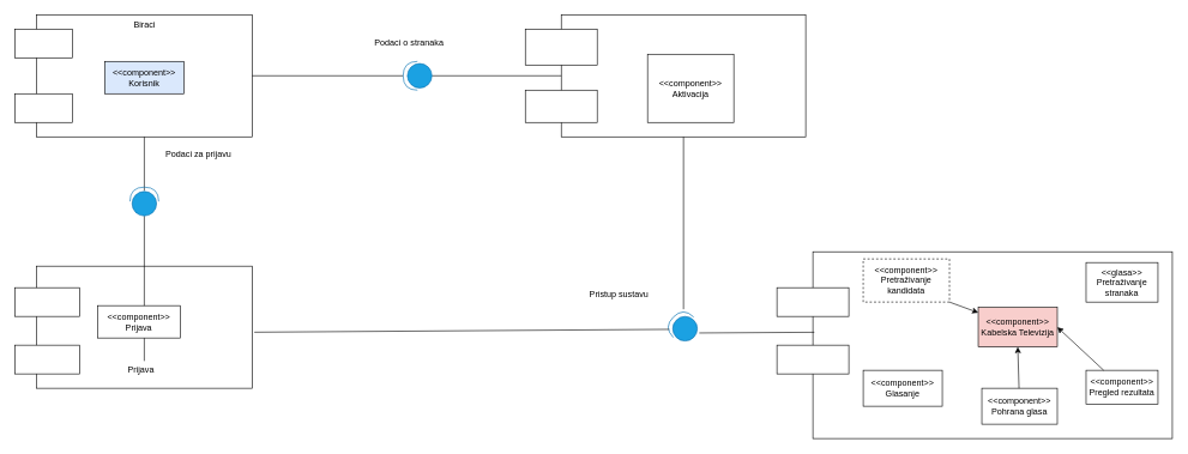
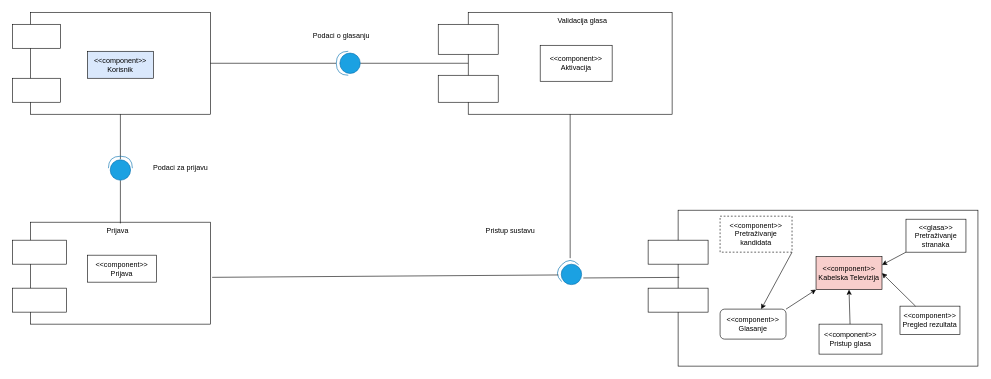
  <mxCell id="0" />
  <mxCell id="1" parent="0" />
  <mxCell id="2" value="" style="rounded=0;whiteSpace=wrap;html=1;" parent="1" vertex="1"><mxGeometry x="50" y="20" width="300" height="170" as="geometry" /></mxCell>
  <mxCell id="3" value="" style="rounded=0;whiteSpace=wrap;html=1;" parent="1" vertex="1"><mxGeometry x="20" y="40" width="80" height="40" as="geometry" /></mxCell>
  <mxCell id="4" value="" style="rounded=0;whiteSpace=wrap;html=1;" parent="1" vertex="1"><mxGeometry x="20" y="130" width="80" height="40" as="geometry" /></mxCell>
  <mxCell id="5" value="&amp;lt;&amp;lt;component&amp;gt;&amp;gt;&lt;br&gt;Korisnik" style="rounded=0;whiteSpace=wrap;html=1;fillColor=#dae8fc;" parent="1" vertex="1"><mxGeometry x="145" y="85" width="110" height="45" as="geometry" /></mxCell>
- <mxCell id="6" value="Biraci" style="text;html=1;align=center;verticalAlign=middle;resizable=0;points=[];autosize=1;strokeColor=none;fillColor=none;" parent="1" vertex="1"><mxGeometry x="175" y="20" width="50" height="30" as="geometry" /></mxCell>
  <mxCell id="7" value="" style="rounded=0;whiteSpace=wrap;html=1;" parent="1" vertex="1"><mxGeometry x="50" y="370" width="300" height="170" as="geometry" /></mxCell>
  <mxCell id="8" value="" style="endArrow=none;html=1;rounded=0;entryX=0.5;entryY=1;entryDx=0;entryDy=0;exitX=1;exitY=0.5;exitDx=0;exitDy=0;exitPerimeter=0;" parent="1" target="2" edge="1"><mxGeometry width="50" height="50" relative="1" as="geometry"><mxPoint x="200" y="265" as="sourcePoint" /><mxPoint x="320" y="260" as="targetPoint" /></mxGeometry></mxCell>
  <mxCell id="9" value="" style="endArrow=none;html=1;rounded=0;entryX=0;entryY=0.5;entryDx=0;entryDy=0;entryPerimeter=0;exitX=0.583;exitY=0.067;exitDx=0;exitDy=0;exitPerimeter=0;" parent="1" source="20" target="43" edge="1"><mxGeometry width="50" height="50" relative="1" as="geometry"><mxPoint x="200" y="360" as="sourcePoint" /><mxPoint x="200" y="300" as="targetPoint" /></mxGeometry></mxCell>
- <mxCell id="10" value="Podaci za prijavu" style="text;html=1;align=center;verticalAlign=middle;resizable=0;points=[];autosize=1;strokeColor=none;fillColor=none;" parent="1" vertex="1"><mxGeometry x="220" y="200" width="110" height="30" as="geometry" /></mxCell>
+ <mxCell id="10" value="Podaci za prijavu" style="text;html=1;align=center;verticalAlign=middle;resizable=0;points=[];autosize=1;strokeColor=none;fillColor=none;" parent="1" vertex="1"><mxGeometry x="245" y="265" width="110" height="30" as="geometry" /></mxCell>
  <mxCell id="11" value="" style="rounded=0;whiteSpace=wrap;html=1;" parent="1" vertex="1"><mxGeometry x="20" y="400" width="90" height="40" as="geometry" /></mxCell>
  <mxCell id="12" value="" style="rounded=0;whiteSpace=wrap;html=1;" parent="1" vertex="1"><mxGeometry x="20" y="480" width="90" height="40" as="geometry" /></mxCell>
- <mxCell id="13" value="&amp;lt;&amp;lt;component&amp;gt;&amp;gt;&lt;br&gt;Prijava" style="rounded=0;whiteSpace=wrap;html=1;" parent="1" vertex="1"><mxGeometry x="135" y="425" width="115" height="45" as="geometry" /></mxCell>
+ <mxCell id="13" value="&amp;lt;&amp;lt;component&amp;gt;&amp;gt;&lt;br&gt;Prijava" style="rounded=0;whiteSpace=wrap;html=1;" parent="1" vertex="1"><mxGeometry x="145" y="425" width="115" height="45" as="geometry" /></mxCell>
  <mxCell id="14" value="" style="endArrow=none;html=1;rounded=0;exitX=1;exitY=0.5;exitDx=0;exitDy=0;" parent="1" source="2" edge="1"><mxGeometry width="50" height="50" relative="1" as="geometry"><mxPoint x="270" y="310" as="sourcePoint" /><mxPoint x="560" y="105" as="targetPoint" /></mxGeometry></mxCell>
  <mxCell id="15" value="" style="rounded=0;whiteSpace=wrap;html=1;" parent="1" vertex="1"><mxGeometry x="780" y="20" width="340" height="170" as="geometry" /></mxCell>
  <mxCell id="16" value="" style="endArrow=none;html=1;rounded=0;exitX=1;exitY=0.5;exitDx=0;exitDy=0;entryX=0;entryY=0.5;entryDx=0;entryDy=0;" parent="1" target="15" edge="1"><mxGeometry width="50" height="50" relative="1" as="geometry"><mxPoint x="600" y="105" as="sourcePoint" /><mxPoint x="680" y="260" as="targetPoint" /></mxGeometry></mxCell>
  <mxCell id="17" value="" style="rounded=0;whiteSpace=wrap;html=1;" parent="1" vertex="1"><mxGeometry x="730" y="40" width="100" height="50" as="geometry" /></mxCell>
  <mxCell id="18" value="" style="rounded=0;whiteSpace=wrap;html=1;" parent="1" vertex="1"><mxGeometry x="730" y="125" width="100" height="45" as="geometry" /></mxCell>
- <mxCell id="19" value="&amp;lt;&amp;lt;component&amp;gt;&amp;gt;&lt;br&gt;Aktivacija" style="rounded=0;whiteSpace=wrap;html=1;" parent="1" vertex="1"><mxGeometry x="900" y="75" width="120" height="95" as="geometry" /></mxCell>
- <mxCell id="20" value="Prijava" style="text;html=1;align=center;verticalAlign=middle;resizable=0;points=[];autosize=1;strokeColor=none;fillColor=none;" parent="1" vertex="1"><mxGeometry x="165" y="500" width="60" height="30" as="geometry" /></mxCell>
- <mxCell id="22" value="Podaci o stranaka" style="text;html=1;align=center;verticalAlign=middle;resizable=0;points=[];autosize=1;strokeColor=none;fillColor=none;" parent="1" vertex="1"><mxGeometry x="507.5" y="45" width="120" height="30" as="geometry" /></mxCell>
+ <mxCell id="19" value="&amp;lt;&amp;lt;component&amp;gt;&amp;gt;&lt;br&gt;Aktivacija" style="rounded=0;whiteSpace=wrap;html=1;" parent="1" vertex="1"><mxGeometry x="900" y="75" width="120" height="60" as="geometry" /></mxCell>
+ <mxCell id="20" value="Prijava" style="text;html=1;align=center;verticalAlign=middle;resizable=0;points=[];autosize=1;strokeColor=none;fillColor=none;" parent="1" vertex="1"><mxGeometry x="165" y="370" width="60" height="30" as="geometry" /></mxCell>
+ <mxCell id="21" value="&lt;blockquote style=&quot;margin: 0 0 0 40px; border: none; padding: 0px;&quot;&gt;Validacija glasa&lt;/blockquote&gt;" style="text;html=1;align=center;verticalAlign=middle;resizable=0;points=[];autosize=1;strokeColor=none;fillColor=none;" parent="1" vertex="1"><mxGeometry x="875" y="20" width="150" height="30" as="geometry" /></mxCell>
+ <mxCell id="22" value="Podaci o glasanju" style="text;html=1;align=center;verticalAlign=middle;resizable=0;points=[];autosize=1;strokeColor=none;fillColor=none;" parent="1" vertex="1"><mxGeometry x="507.5" y="45" width="120" height="30" as="geometry" /></mxCell>
  <mxCell id="23" value="" style="endArrow=none;html=1;rounded=0;entryX=0.5;entryY=1;entryDx=0;entryDy=0;exitX=0.942;exitY=0.942;exitDx=0;exitDy=0;exitPerimeter=0;" parent="1" source="25" target="15" edge="1"><mxGeometry width="50" height="50" relative="1" as="geometry"><mxPoint x="950" y="380" as="sourcePoint" /><mxPoint x="680" y="260" as="targetPoint" /></mxGeometry></mxCell>
  <mxCell id="24" value="" style="shape=providedRequiredInterface;html=1;verticalLabelPosition=bottom;sketch=0;direction=west;fillColor=#1ba1e2;fontColor=#ffffff;strokeColor=#006EAF;" parent="1" vertex="1"><mxGeometry x="560" y="85" width="40" height="40" as="geometry" /></mxCell>
  <mxCell id="25" value="" style="shape=providedRequiredInterface;html=1;verticalLabelPosition=bottom;sketch=0;direction=west;rotation=45;fillColor=#1ba1e2;fontColor=#ffffff;strokeColor=#006EAF;" parent="1" vertex="1"><mxGeometry x="930" y="435" width="40" height="40" as="geometry" /></mxCell>
  <mxCell id="26" value="" style="endArrow=none;html=1;rounded=0;exitX=1.01;exitY=0.541;exitDx=0;exitDy=0;exitPerimeter=0;entryX=0.801;entryY=0.093;entryDx=0;entryDy=0;entryPerimeter=0;" parent="1" source="7" target="25" edge="1"><mxGeometry width="50" height="50" relative="1" as="geometry"><mxPoint x="630" y="310" as="sourcePoint" /><mxPoint x="880" y="410" as="targetPoint" /></mxGeometry></mxCell>
- <mxCell id="27" value="Pristup sustavu" style="text;html=1;align=center;verticalAlign=middle;resizable=0;points=[];autosize=1;strokeColor=none;fillColor=none;" parent="1" vertex="1"><mxGeometry x="805" y="395" width="110" height="30" as="geometry" /></mxCell>
+ <mxCell id="27" value="Pristup sustavu" style="text;html=1;align=center;verticalAlign=middle;resizable=0;points=[];autosize=1;strokeColor=none;fillColor=none;" parent="1" vertex="1"><mxGeometry x="795" y="370" width="110" height="30" as="geometry" /></mxCell>
  <mxCell id="28" value="" style="rounded=0;whiteSpace=wrap;html=1;" parent="1" vertex="1"><mxGeometry x="1130" y="350" width="500" height="260" as="geometry" /></mxCell>
  <mxCell id="29" value="" style="endArrow=none;html=1;rounded=0;exitX=-0.03;exitY=0.747;exitDx=0;exitDy=0;exitPerimeter=0;entryX=0.004;entryY=0.431;entryDx=0;entryDy=0;entryPerimeter=0;" parent="1" source="25" target="28" edge="1"><mxGeometry width="50" height="50" relative="1" as="geometry"><mxPoint x="1020" y="410" as="sourcePoint" /><mxPoint x="1070" y="360" as="targetPoint" /></mxGeometry></mxCell>
  <mxCell id="30" value="" style="rounded=0;whiteSpace=wrap;html=1;" parent="1" vertex="1"><mxGeometry x="1080" y="400" width="100" height="40" as="geometry" /></mxCell>
  <mxCell id="31" value="" style="rounded=0;whiteSpace=wrap;html=1;" parent="1" vertex="1"><mxGeometry x="1080" y="480" width="100" height="40" as="geometry" /></mxCell>
  <mxCell id="32" value="&amp;lt;&amp;lt;component&amp;gt;&amp;gt;&lt;br&gt;Kabelska Televizija" style="rounded=0;whiteSpace=wrap;html=1;fillColor=#f8cecc;" parent="1" vertex="1"><mxGeometry x="1360" y="427.5" width="110" height="55" as="geometry" /></mxCell>
  <mxCell id="33" value="&amp;lt;&amp;lt;glasa&amp;gt;&amp;gt;&lt;br&gt;Pretraživanje&lt;br&gt;stranaka" style="rounded=0;whiteSpace=wrap;html=1;" parent="1" vertex="1"><mxGeometry x="1510" y="365" width="100" height="55" as="geometry" /></mxCell>
- <mxCell id="34" value="&amp;lt;&amp;lt;component&amp;gt;&amp;gt;&lt;br&gt;Pregled rezultata" style="rounded=0;whiteSpace=wrap;html=1;" parent="1" vertex="1"><mxGeometry x="1510" y="515" width="100" height="47.5" as="geometry" /></mxCell>
- <mxCell id="35" value="&amp;lt;&amp;lt;component&amp;gt;&amp;gt;&lt;br&gt;Pohrana glasa" style="rounded=0;whiteSpace=wrap;html=1;" parent="1" vertex="1"><mxGeometry x="1365" y="540" width="105" height="50" as="geometry" /></mxCell>
- <mxCell id="36" value="&amp;lt;&amp;lt;component&amp;gt;&amp;gt;&lt;br&gt;Glasanje" style="rounded=0;whiteSpace=wrap;html=1;" parent="1" vertex="1"><mxGeometry x="1200" y="515" width="110" height="50" as="geometry" /></mxCell>
+ <mxCell id="34" value="&amp;lt;&amp;lt;component&amp;gt;&amp;gt;&lt;br&gt;Pregled rezultata" style="rounded=0;whiteSpace=wrap;html=1;" parent="1" vertex="1"><mxGeometry x="1500" y="510" width="100" height="47.5" as="geometry" /></mxCell>
+ <mxCell id="35" value="&amp;lt;&amp;lt;component&amp;gt;&amp;gt;&lt;br&gt;Pristup glasa" style="rounded=0;whiteSpace=wrap;html=1;" parent="1" vertex="1"><mxGeometry x="1365" y="540" width="105" height="50" as="geometry" /></mxCell>
+ <mxCell id="36" value="&amp;lt;&amp;lt;component&amp;gt;&amp;gt;&lt;br&gt;Glasanje" style="whiteSpace=wrap;html=1;rounded=1;" parent="1" vertex="1"><mxGeometry x="1200" y="515" width="110" height="50" as="geometry" /></mxCell>
  <mxCell id="37" value="&amp;lt;&amp;lt;component&amp;gt;&amp;gt;&lt;br&gt;Pretraživanje kandidata" style="rounded=0;whiteSpace=wrap;html=1;dashed=1;" parent="1" vertex="1"><mxGeometry x="1200" y="360" width="120" height="60" as="geometry" /></mxCell>
- <mxCell id="38" value="" style="endArrow=classic;html=1;rounded=0;exitX=1;exitY=1;exitDx=0;exitDy=0;" parent="1" source="37" target="32" edge="1"><mxGeometry width="50" height="50" relative="1" as="geometry"><mxPoint x="1020" y="410" as="sourcePoint" /><mxPoint x="1070" y="360" as="targetPoint" /></mxGeometry></mxCell>
+ <mxCell id="38" value="" style="endArrow=classic;html=1;rounded=0;exitX=1;exitY=1;exitDx=0;exitDy=0;" parent="1" source="37" target="36" edge="1"><mxGeometry width="50" height="50" relative="1" as="geometry"><mxPoint x="1020" y="410" as="sourcePoint" /><mxPoint x="1070" y="360" as="targetPoint" /></mxGeometry></mxCell>
+ <mxCell id="39" value="" style="endArrow=classic;html=1;rounded=0;exitX=1;exitY=0;exitDx=0;exitDy=0;entryX=0;entryY=1;entryDx=0;entryDy=0;" parent="1" source="36" target="32" edge="1"><mxGeometry width="50" height="50" relative="1" as="geometry"><mxPoint x="1020" y="410" as="sourcePoint" /><mxPoint x="1070" y="360" as="targetPoint" /></mxGeometry></mxCell>
  <mxCell id="40" value="" style="endArrow=classic;html=1;rounded=0;entryX=0.5;entryY=1;entryDx=0;entryDy=0;" parent="1" source="35" target="32" edge="1"><mxGeometry width="50" height="50" relative="1" as="geometry"><mxPoint x="1395" y="540" as="sourcePoint" /><mxPoint x="1070" y="360" as="targetPoint" /></mxGeometry></mxCell>
+ <mxCell id="41" value="" style="endArrow=classic;html=1;rounded=0;exitX=0;exitY=1;exitDx=0;exitDy=0;entryX=1;entryY=0.25;entryDx=0;entryDy=0;" parent="1" source="33" target="32" edge="1"><mxGeometry width="50" height="50" relative="1" as="geometry"><mxPoint x="1020" y="410" as="sourcePoint" /><mxPoint x="1070" y="360" as="targetPoint" /></mxGeometry></mxCell>
  <mxCell id="42" value="" style="endArrow=classic;html=1;rounded=0;entryX=1;entryY=0.5;entryDx=0;entryDy=0;" parent="1" source="34" target="32" edge="1"><mxGeometry width="50" height="50" relative="1" as="geometry"><mxPoint x="1020" y="410" as="sourcePoint" /><mxPoint x="1070" y="360" as="targetPoint" /></mxGeometry></mxCell>
  <mxCell id="43" value="" style="shape=providedRequiredInterface;html=1;verticalLabelPosition=bottom;sketch=0;direction=north;fillColor=#1ba1e2;fontColor=#ffffff;strokeColor=#006EAF;" parent="1" vertex="1"><mxGeometry x="180" y="260" width="40" height="40" as="geometry" /></mxCell>
